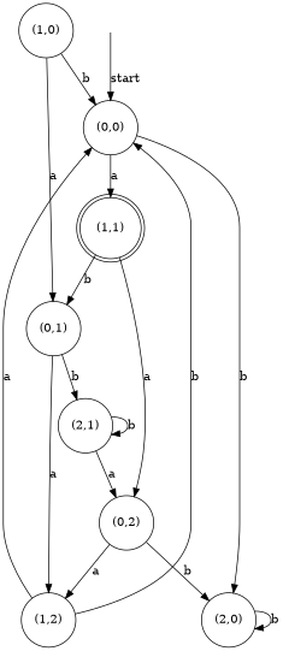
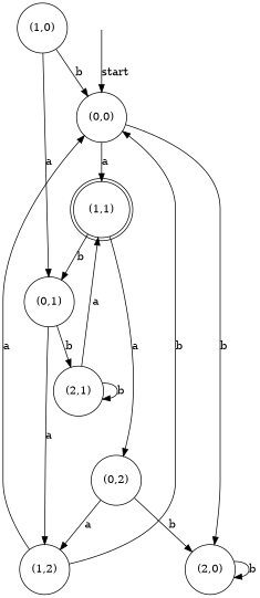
  digraph {
    rankdir=TB
    node [shape=circle]
    __start [shape=point style=invis]
    "(0,0)"
    "(1,1)" [shape=doublecircle]
    "(2,0)"
    "(0,1)"
    "(0,2)"
    "(1,2)"
    "(2,1)"
    "(1,0)"
    __start -> "(0,0)" [label=start]
    "(0,0)" -> "(1,1)" [label=a]
    "(0,0)" -> "(2,0)" [label=b]
    "(1,1)" -> "(0,1)" [label=b]
    "(1,1)" -> "(0,2)" [label=a]
    "(2,0)" -> "(2,0)" [label=b]
    "(0,1)" -> "(1,2)" [label=a]
    "(0,1)" -> "(2,1)" [label=b]
    "(0,2)" -> "(2,0)" [label=b]
    "(0,2)" -> "(1,2)" [label=a]
    "(1,2)" -> "(0,0)" [label=a]
    "(1,2)" -> "(0,0)" [label=b]
-   "(2,1)" -> "(0,2)" [label=a]
+   "(2,1)" -> "(1,1)" [label=a]
    "(2,1)" -> "(2,1)" [label=b]
    "(1,0)" -> "(0,0)" [label=b]
    "(1,0)" -> "(0,1)" [label=a]
  }
